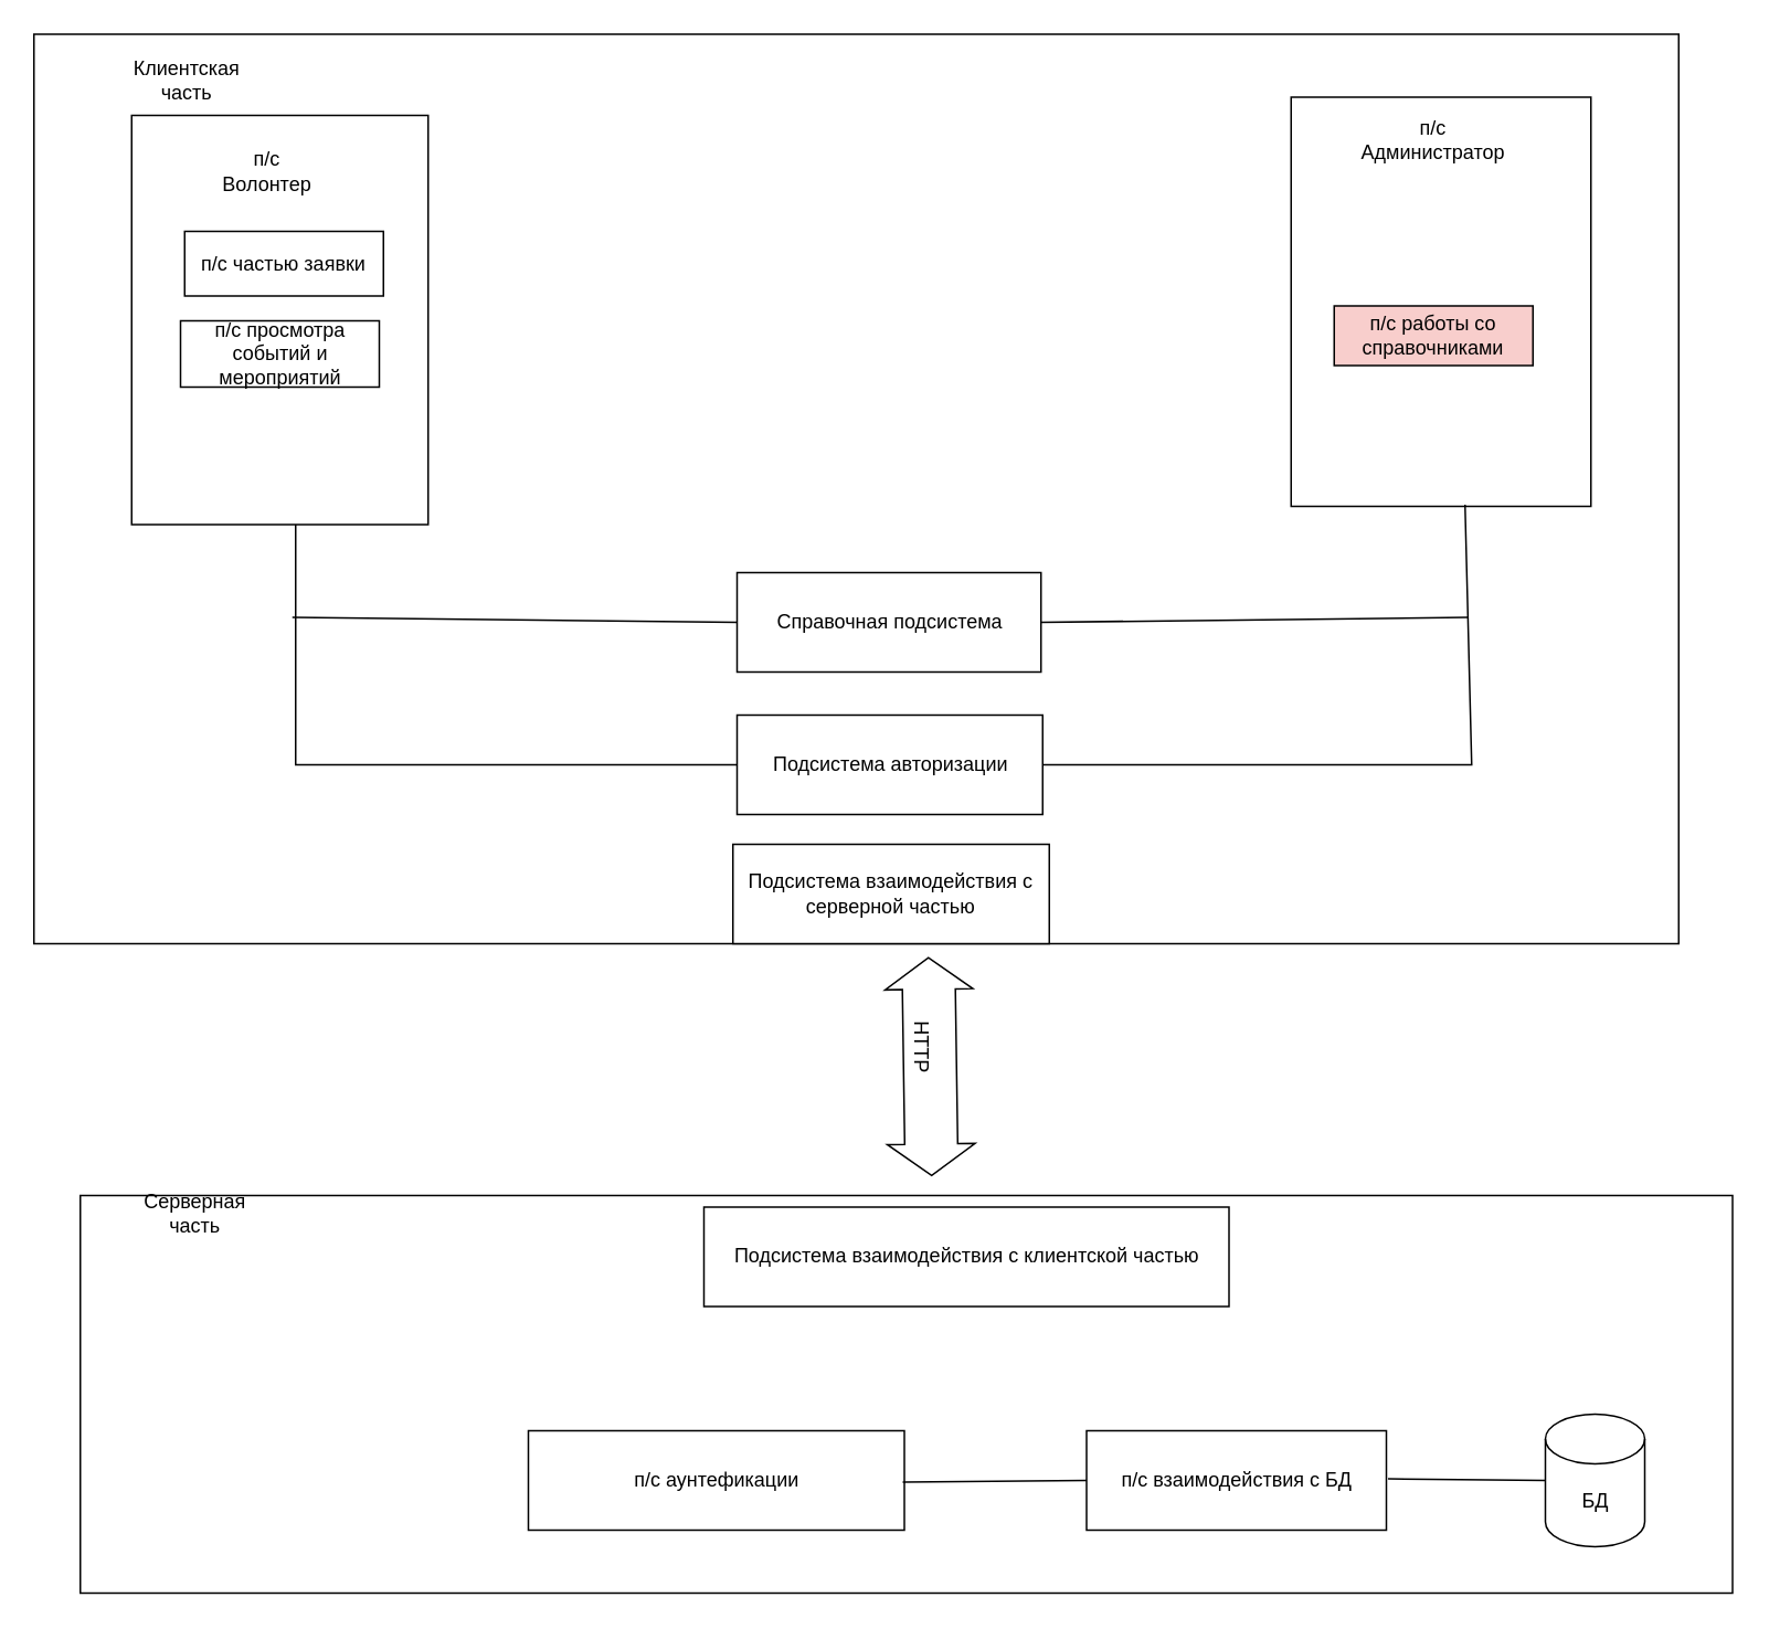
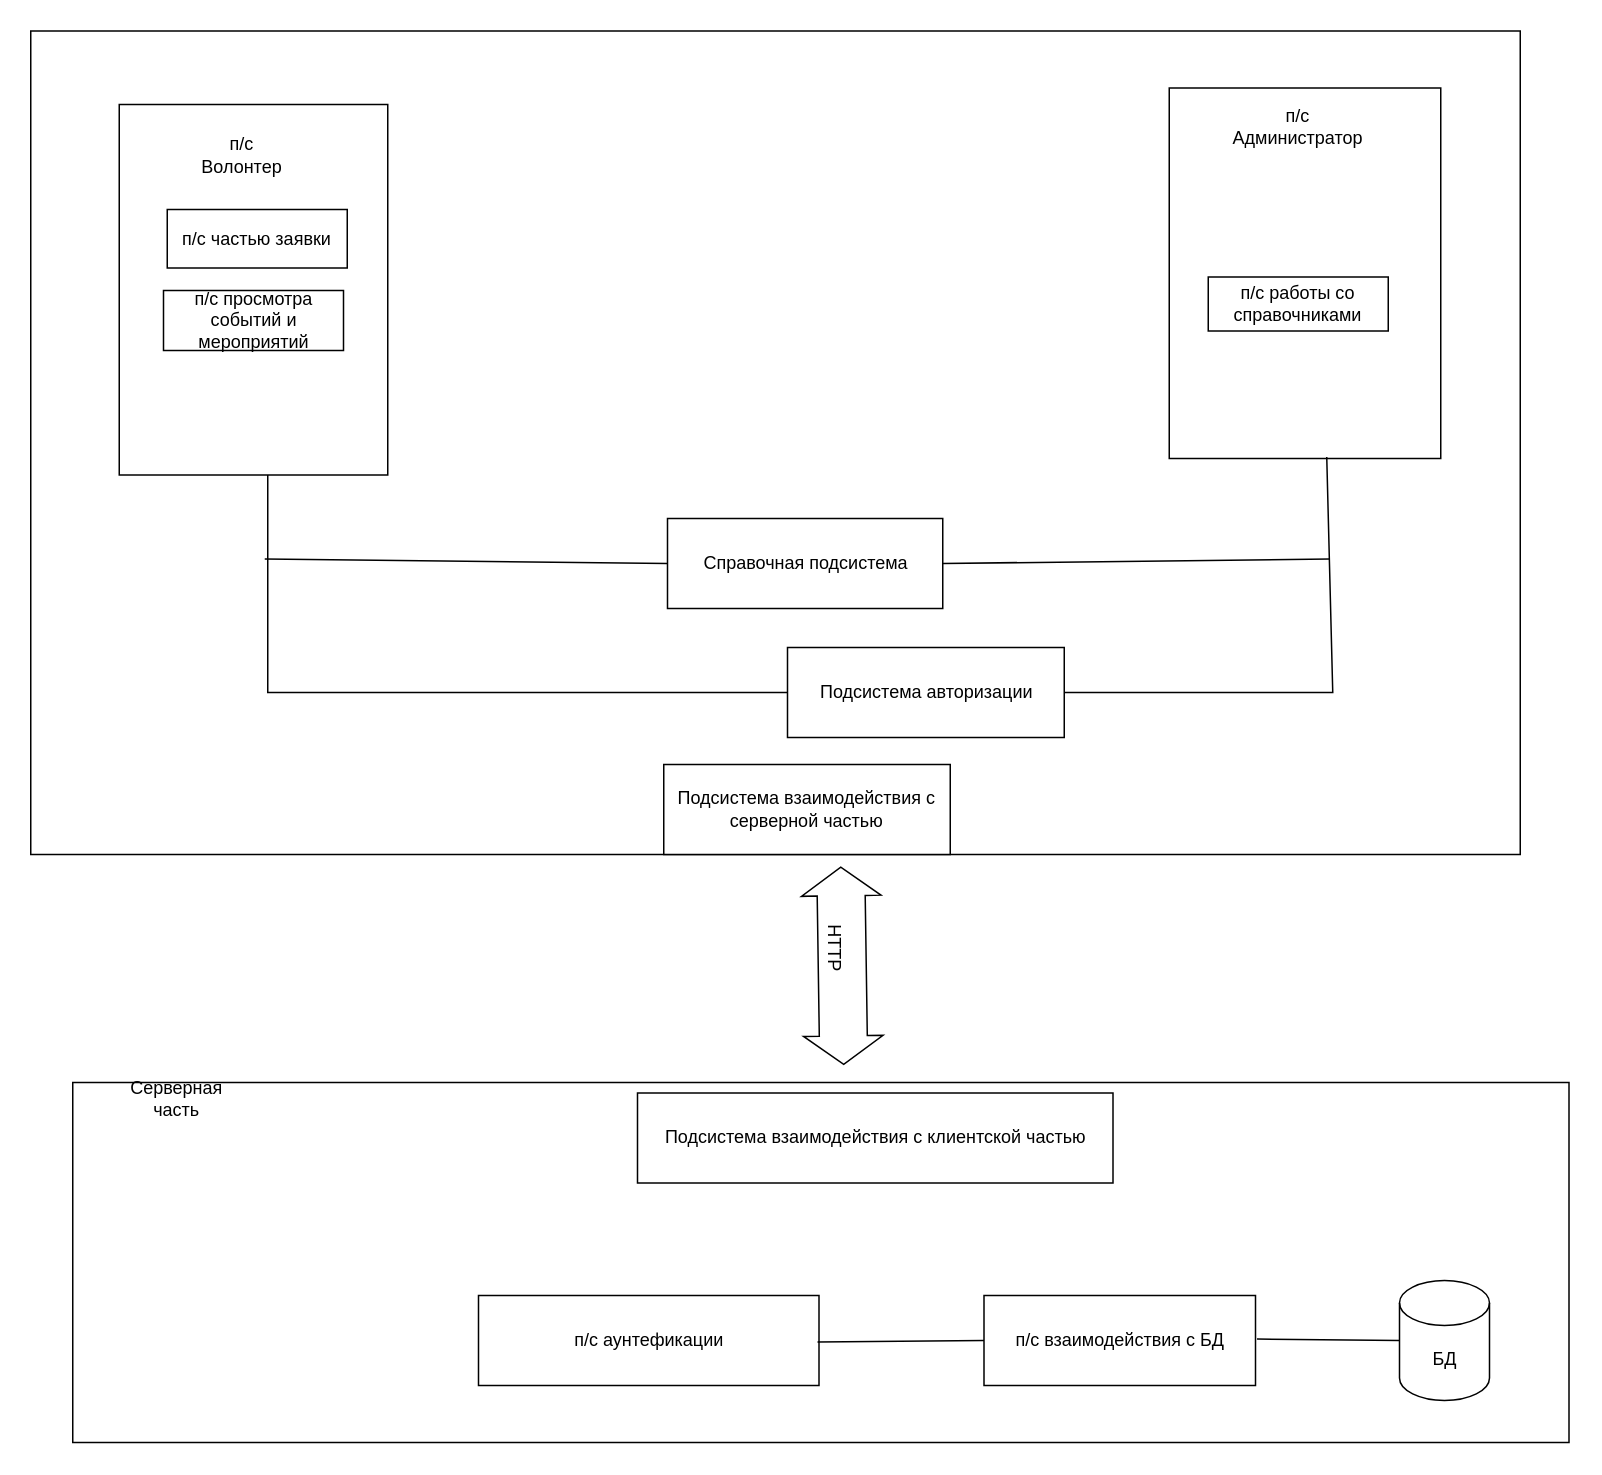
  <mxCell id="0" />
  <mxCell id="1" parent="0" />
  <mxCell id="2" value="" style="rounded=0;whiteSpace=wrap;html=1;" parent="1" vertex="1"><mxGeometry x="20" y="20" width="993" height="549" as="geometry" /></mxCell>
- <mxCell id="3" value="Клиентская часть" style="text;html=1;align=center;verticalAlign=middle;whiteSpace=wrap;rounded=0;" parent="1" vertex="1"><mxGeometry x="67" y="33" width="91" height="30" as="geometry" /></mxCell>
  <mxCell id="4" value="" style="rounded=0;whiteSpace=wrap;html=1;" parent="1" vertex="1"><mxGeometry x="48" y="721" width="997.5" height="240" as="geometry" /></mxCell>
  <mxCell id="5" value="Серверная часть" style="text;html=1;align=center;verticalAlign=middle;whiteSpace=wrap;rounded=0;" parent="1" vertex="1"><mxGeometry x="76.5" y="717" width="81" height="30" as="geometry" /></mxCell>
  <mxCell id="6" value="Подсистема взаимодействия с клиентской частью" style="rounded=0;whiteSpace=wrap;html=1;" parent="1" vertex="1"><mxGeometry x="424.5" y="728" width="317" height="60" as="geometry" /></mxCell>
  <mxCell id="7" value="БД" style="shape=cylinder3;whiteSpace=wrap;html=1;boundedLbl=1;backgroundOutline=1;size=15;" parent="1" vertex="1"><mxGeometry x="932.5" y="853" width="60" height="80" as="geometry" /></mxCell>
  <mxCell id="8" value="п/с аунтефикации" style="rounded=0;whiteSpace=wrap;html=1;" parent="1" vertex="1"><mxGeometry x="318.5" y="863" width="227" height="60" as="geometry" /></mxCell>
  <mxCell id="9" value="п/с взаимодействия с БД" style="rounded=0;whiteSpace=wrap;html=1;" parent="1" vertex="1"><mxGeometry x="655.5" y="863" width="181" height="60" as="geometry" /></mxCell>
  <mxCell id="10" value="" style="endArrow=none;html=1;rounded=0;entryX=0;entryY=0.5;entryDx=0;entryDy=0;" parent="1" target="9" edge="1"><mxGeometry width="50" height="50" relative="1" as="geometry"><mxPoint x="544.5" y="894" as="sourcePoint" /><mxPoint x="594.5" y="844" as="targetPoint" /></mxGeometry></mxCell>
  <mxCell id="11" value="" style="endArrow=none;html=1;rounded=0;entryX=0;entryY=0.5;entryDx=0;entryDy=0;entryPerimeter=0;" parent="1" target="7" edge="1"><mxGeometry width="50" height="50" relative="1" as="geometry"><mxPoint x="837.5" y="892" as="sourcePoint" /><mxPoint x="887.5" y="842" as="targetPoint" /></mxGeometry></mxCell>
  <mxCell id="12" value="" style="shape=flexArrow;endArrow=classic;startArrow=classic;html=1;rounded=0;exitX=0.516;exitY=0.02;exitDx=0;exitDy=0;exitPerimeter=0;width=32;" parent="1" edge="1"><mxGeometry width="100" height="100" relative="1" as="geometry"><mxPoint x="561.99" y="709.42" as="sourcePoint" /><mxPoint x="560.005" y="577" as="targetPoint" /></mxGeometry></mxCell>
  <mxCell id="13" value="HTTP" style="text;html=1;align=center;verticalAlign=middle;whiteSpace=wrap;rounded=0;rotation=90;" parent="1" vertex="1"><mxGeometry x="526.25" y="617" width="60" height="30" as="geometry" /></mxCell>
- <mxCell id="14" value="Подсистема авторизации" style="rounded=0;whiteSpace=wrap;html=1;" parent="1" vertex="1"><mxGeometry x="444.5" y="431" width="184.5" height="60" as="geometry" /></mxCell>
+ <mxCell id="14" value="Подсистема авторизации" style="rounded=0;whiteSpace=wrap;html=1;" parent="1" vertex="1"><mxGeometry x="524.5" y="431" width="184.5" height="60" as="geometry" /></mxCell>
  <mxCell id="15" value="п/с работы с бд" style="rounded=0;whiteSpace=wrap;html=1;" parent="1" vertex="1"><mxGeometry x="805" y="139" width="120" height="37" as="geometry" /></mxCell>
  <mxCell id="16" value="" style="endArrow=none;html=1;rounded=0;exitX=1;exitY=0.5;exitDx=0;exitDy=0;" parent="1" source="17" edge="1"><mxGeometry width="50" height="50" relative="1" as="geometry"><mxPoint x="630" y="377" as="sourcePoint" /><mxPoint x="886" y="372" as="targetPoint" /></mxGeometry></mxCell>
  <mxCell id="17" value="Справочная подсистема" style="rounded=0;whiteSpace=wrap;html=1;" parent="1" vertex="1"><mxGeometry x="444.5" y="345" width="183.5" height="60" as="geometry" /></mxCell>
  <mxCell id="18" value="Подсистема взаимодействия с серверной частью" style="rounded=0;whiteSpace=wrap;html=1;" parent="1" vertex="1"><mxGeometry x="442" y="509" width="191" height="60" as="geometry" /></mxCell>
  <mxCell id="19" value="" style="rounded=0;whiteSpace=wrap;html=1;" parent="1" vertex="1"><mxGeometry x="779" y="58" width="181" height="247" as="geometry" /></mxCell>
  <mxCell id="20" value="п/с Администратор" style="text;html=1;align=center;verticalAlign=middle;whiteSpace=wrap;rounded=0;" parent="1" vertex="1"><mxGeometry x="835" y="69" width="60" height="30" as="geometry" /></mxCell>
  <mxCell id="21" value="" style="rounded=0;whiteSpace=wrap;html=1;" parent="1" vertex="1"><mxGeometry x="79" y="69" width="179" height="247" as="geometry" /></mxCell>
  <mxCell id="22" value="п/с Волонтер" style="text;html=1;align=center;verticalAlign=middle;whiteSpace=wrap;rounded=0;" parent="1" vertex="1"><mxGeometry x="131" y="88" width="60" height="30" as="geometry" /></mxCell>
  <mxCell id="23" value="п/с частью заявки" style="rounded=0;whiteSpace=wrap;html=1;" parent="1" vertex="1"><mxGeometry x="111" y="139" width="120" height="39" as="geometry" /></mxCell>
  <mxCell id="24" value="" style="endArrow=none;html=1;rounded=0;exitX=0;exitY=0.5;exitDx=0;exitDy=0;" parent="1" source="14" edge="1"><mxGeometry width="50" height="50" relative="1" as="geometry"><mxPoint x="128" y="366" as="sourcePoint" /><mxPoint x="178" y="316" as="targetPoint" /><Array as="points"><mxPoint x="178" y="461" /></Array></mxGeometry></mxCell>
  <mxCell id="25" value="" style="endArrow=none;html=1;rounded=0;entryX=0;entryY=0.5;entryDx=0;entryDy=0;" parent="1" target="17" edge="1"><mxGeometry width="50" height="50" relative="1" as="geometry"><mxPoint x="176" y="372" as="sourcePoint" /><mxPoint x="226" y="334" as="targetPoint" /></mxGeometry></mxCell>
  <mxCell id="26" value="" style="endArrow=none;html=1;rounded=0;exitX=1;exitY=0.5;exitDx=0;exitDy=0;" parent="1" source="14" edge="1"><mxGeometry width="50" height="50" relative="1" as="geometry"><mxPoint x="834" y="354" as="sourcePoint" /><mxPoint x="884" y="304" as="targetPoint" /><Array as="points"><mxPoint x="888" y="461" /></Array></mxGeometry></mxCell>
- <mxCell id="27" value="п/с работы со справочниками" style="rounded=0;whiteSpace=wrap;html=1;fillColor=#f8cecc;" parent="1" vertex="1"><mxGeometry x="805" y="184" width="120" height="36" as="geometry" /></mxCell>
+ <mxCell id="27" value="п/с работы со справочниками" style="rounded=0;whiteSpace=wrap;html=1;" parent="1" vertex="1"><mxGeometry x="805" y="184" width="120" height="36" as="geometry" /></mxCell>
  <mxCell id="28" value="п/с просмотра событий и мероприятий" style="rounded=0;whiteSpace=wrap;html=1;" parent="1" vertex="1"><mxGeometry x="108.5" y="193" width="120" height="40" as="geometry" /></mxCell>
